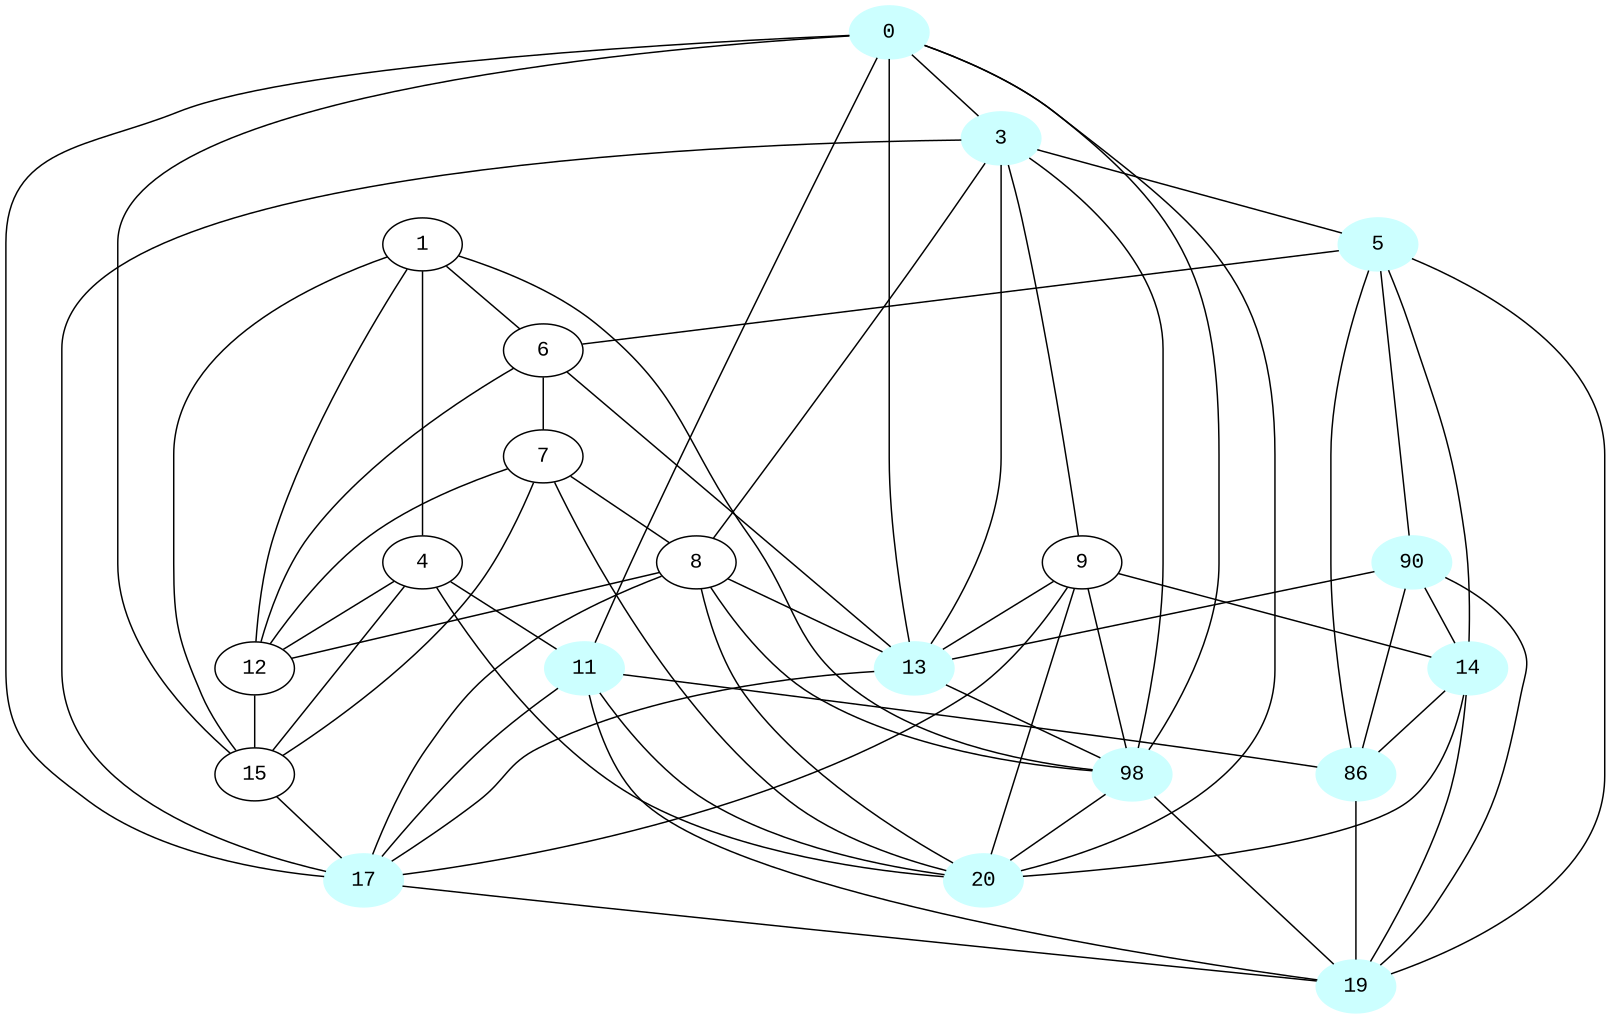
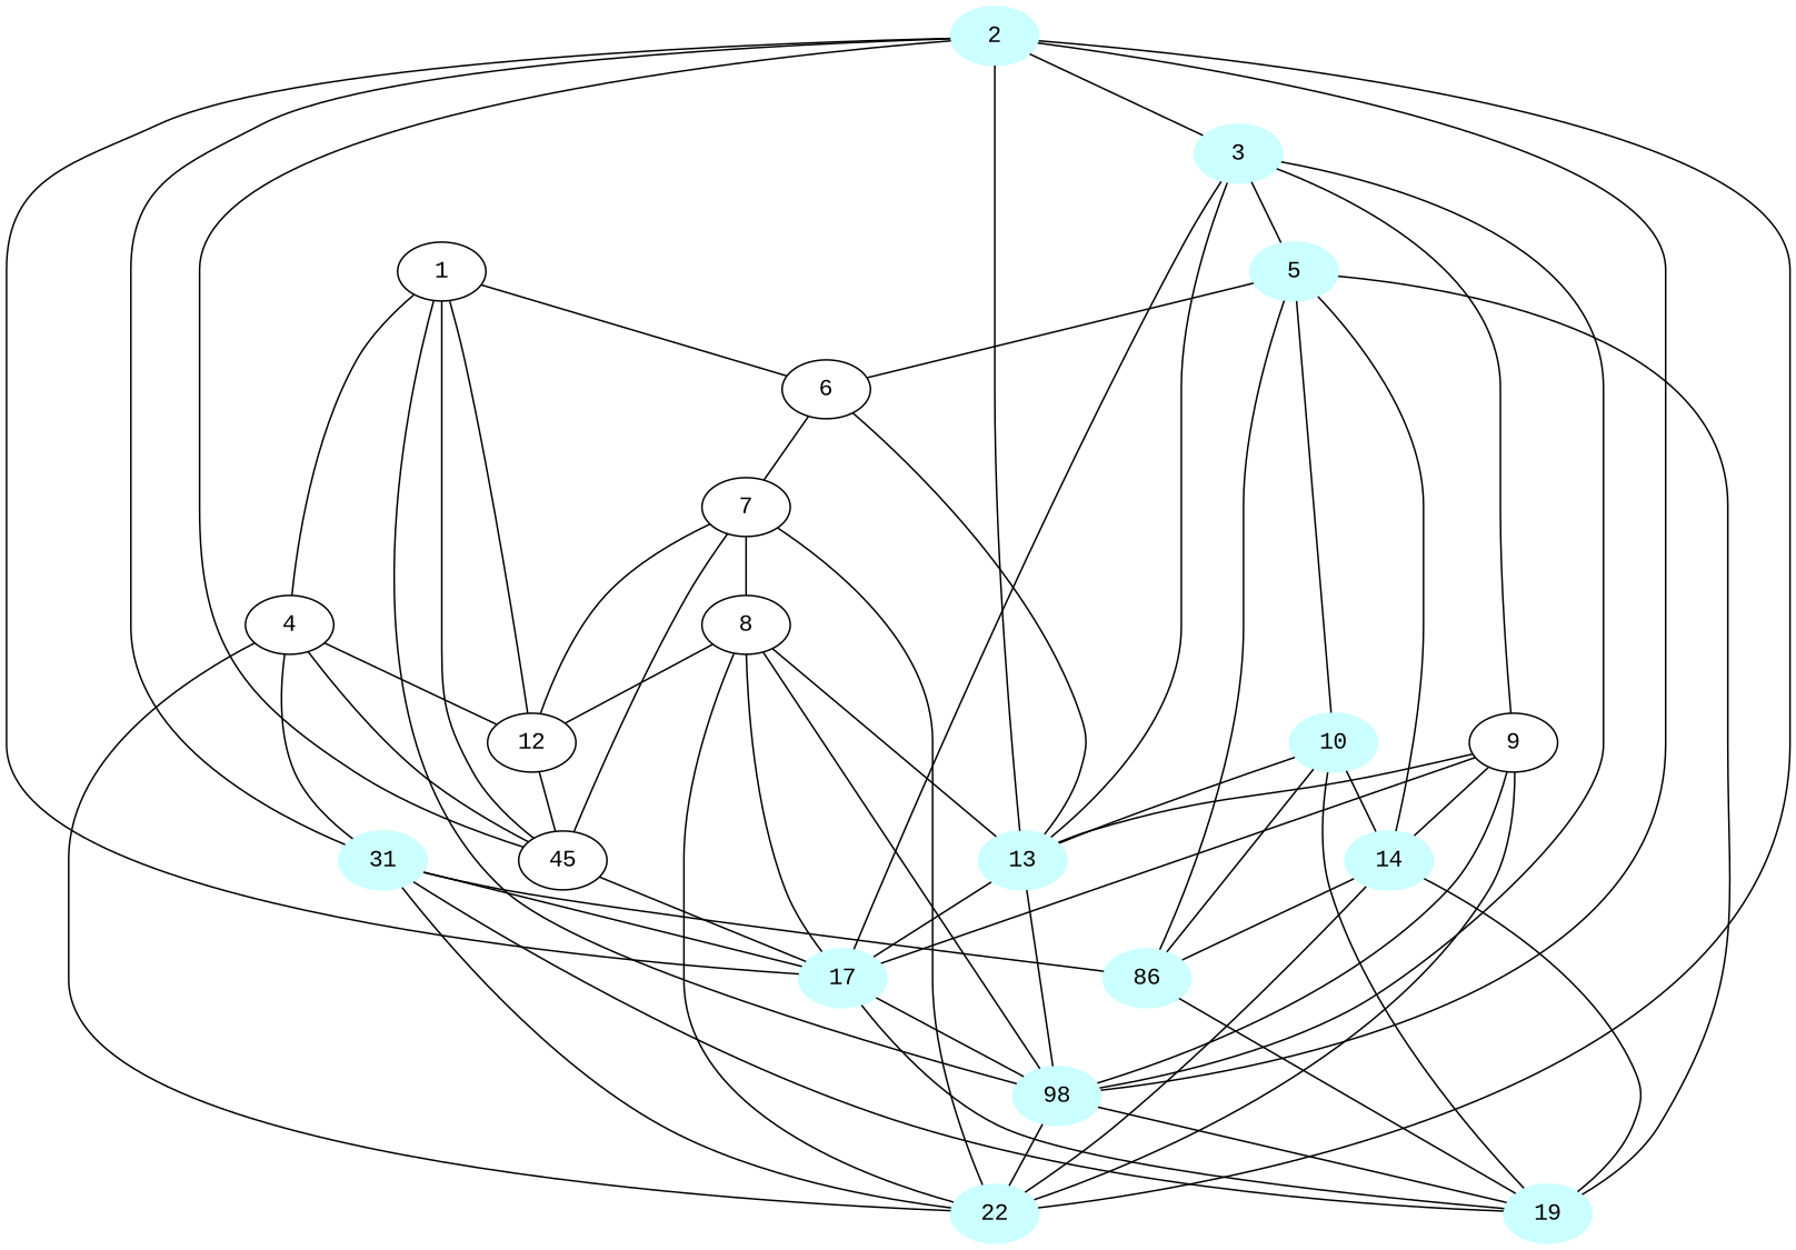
  graph {
    fontname="Liberation Mono"
    node [color="#CCFFFF" fontname="Liberation Mono" style=filled]
    edge [fontname="Liberation Mono"]
-   2 [label=0]
+   2
    3
-   11
+   11 [label=31]
    13
    17
    n6 [label=98]
-   20
-   15 [color="" style=""]
+   20 [label=22]
+   15 [label=45 color="" style=""]
    5
    8 [color="" style=""]
    9 [color="" style=""]
    n12 [label=86]
    19
-   10 [label=90]
+   10
    14
    6 [color="" style=""]
    12 [color="" style=""]
    7 [color="" style=""]
    1 [color="" style=""]
    4 [color="" style=""]
    2 -- 3
    2 -- 11
    2 -- 13
    2 -- 17
    2 -- n6
    2 -- 20
    2 -- 15
    3 -- 13
    3 -- 17
    3 -- n6
    3 -- 5
-   3 -- 8
    3 -- 9
    11 -- 17
    11 -- 20
    11 -- n12
    11 -- 19
    13 -- 17
    13 -- n6
+   17 -- n6
    17 -- 19
    n6 -- 20
    n6 -- 19
    15 -- 17
    5 -- n12
    5 -- 19
    5 -- 10
    5 -- 14
    5 -- 6
    8 -- 13
    8 -- 17
    8 -- n6
    8 -- 20
    8 -- 12
    9 -- 13
    9 -- 17
    9 -- n6
    9 -- 20
    9 -- 14
    n12 -- 19
    10 -- 13
    10 -- n12
    10 -- 19
    10 -- 14
    14 -- 20
    14 -- n12
    14 -- 19
    6 -- 13
-   6 -- 12
    6 -- 7
    12 -- 15
    7 -- 20
    7 -- 15
    7 -- 8
    7 -- 12
    1 -- n6
    1 -- 15
    1 -- 6
    1 -- 12
    1 -- 4
    4 -- 11
    4 -- 20
    4 -- 15
    4 -- 12
  }
